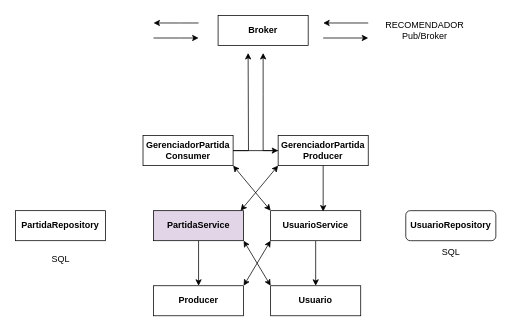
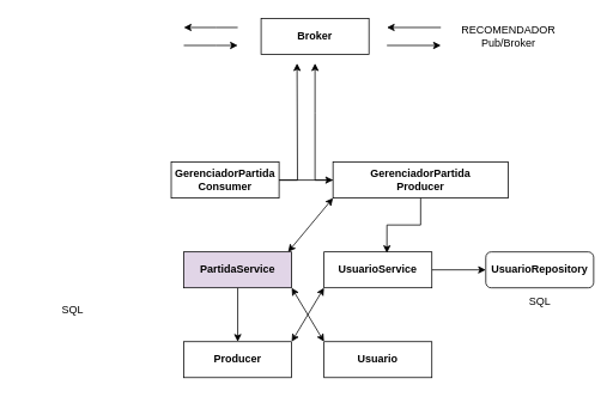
  <mxCell id="0" />
  <mxCell id="1" parent="0" />
  <mxCell id="2" style="edgeStyle=orthogonalEdgeStyle;rounded=0;orthogonalLoop=1;jettySize=auto;html=1;" edge="1" parent="1" source="3"><mxGeometry relative="1" as="geometry"><mxPoint x="330" y="70" as="targetPoint" /></mxGeometry></mxCell>
  <mxCell id="3" value="&lt;b&gt;GerenciadorPartida&lt;br&gt;Consumer&lt;/b&gt;" style="html=1;whiteSpace=wrap;" parent="1" vertex="1"><mxGeometry x="190" y="180" width="120" height="40" as="geometry" /></mxCell>
  <mxCell id="4" value="" style="endArrow=classic;html=1;rounded=0;" parent="1" edge="1"><mxGeometry width="50" height="50" relative="1" as="geometry"><mxPoint x="204" y="50" as="sourcePoint" /><mxPoint x="264" y="50" as="targetPoint" /><Array as="points"><mxPoint x="240" y="50" /></Array></mxGeometry></mxCell>
  <mxCell id="5" value="&lt;b&gt;Broker&lt;/b&gt;" style="html=1;whiteSpace=wrap;" vertex="1" parent="1"><mxGeometry x="290" y="20" width="120" height="40" as="geometry" /></mxCell>
  <mxCell id="6" value="" style="endArrow=classic;html=1;rounded=0;" edge="1" parent="1"><mxGeometry width="50" height="50" relative="1" as="geometry"><mxPoint x="264" y="30" as="sourcePoint" /><mxPoint x="204" y="30" as="targetPoint" /><Array as="points"><mxPoint x="240" y="30" /></Array></mxGeometry></mxCell>
  <mxCell id="7" value="RECOMENDADOR&lt;br&gt;Pub/Broker" style="text;html=1;align=center;verticalAlign=middle;resizable=0;points=[];autosize=1;strokeColor=none;fillColor=none;" vertex="1" parent="1"><mxGeometry x="500" y="20" width="130" height="40" as="geometry" /></mxCell>
  <mxCell id="8" value="" style="endArrow=classic;html=1;rounded=0;" edge="1" parent="1"><mxGeometry width="50" height="50" relative="1" as="geometry"><mxPoint x="430" y="50" as="sourcePoint" /><mxPoint x="490" y="50" as="targetPoint" /><Array as="points" /></mxGeometry></mxCell>
  <mxCell id="9" value="" style="endArrow=classic;html=1;rounded=0;" edge="1" parent="1"><mxGeometry width="50" height="50" relative="1" as="geometry"><mxPoint x="490" y="30" as="sourcePoint" /><mxPoint x="430" y="30" as="targetPoint" /><Array as="points" /></mxGeometry></mxCell>
  <mxCell id="10" style="edgeStyle=orthogonalEdgeStyle;rounded=0;orthogonalLoop=1;jettySize=auto;html=1;exitX=0;exitY=0.5;exitDx=0;exitDy=0;" edge="1" parent="1" source="11"><mxGeometry relative="1" as="geometry"><mxPoint x="350" y="70" as="targetPoint" /></mxGeometry></mxCell>
- <mxCell id="11" value="&lt;b&gt;GerenciadorPartida&lt;br&gt;Producer&lt;/b&gt;" style="html=1;whiteSpace=wrap;" vertex="1" parent="1"><mxGeometry x="370" y="180" width="120" height="40" as="geometry" /></mxCell>
+ <mxCell id="11" value="&lt;b&gt;GerenciadorPartida&lt;br&gt;Producer&lt;/b&gt;" style="html=1;whiteSpace=wrap;" vertex="1" parent="1"><mxGeometry x="370" y="180" width="195" height="40" as="geometry" /></mxCell>
  <mxCell id="12" style="edgeStyle=orthogonalEdgeStyle;rounded=0;orthogonalLoop=1;jettySize=auto;html=1;entryX=0.5;entryY=0;entryDx=0;entryDy=0;" edge="1" parent="1" source="13" target="17"><mxGeometry relative="1" as="geometry" /></mxCell>
  <mxCell id="13" value="&lt;b&gt;PartidaService&lt;/b&gt;" style="html=1;whiteSpace=wrap;fillColor=#e1d5e7;" vertex="1" parent="1"><mxGeometry x="204" y="280" width="120" height="40" as="geometry" /></mxCell>
- <mxCell id="14" style="edgeStyle=orthogonalEdgeStyle;rounded=0;orthogonalLoop=1;jettySize=auto;html=1;entryX=0.5;entryY=0;entryDx=0;entryDy=0;" edge="1" parent="1" source="16" target="18"><mxGeometry relative="1" as="geometry" /></mxCell>
+ <mxCell id="15" style="edgeStyle=orthogonalEdgeStyle;rounded=0;orthogonalLoop=1;jettySize=auto;html=1;entryX=0;entryY=0.5;entryDx=0;entryDy=0;" edge="1" parent="1" source="16" target="26"><mxGeometry relative="1" as="geometry" /></mxCell>
  <mxCell id="16" value="&lt;b&gt;UsuarioService&lt;/b&gt;" style="html=1;whiteSpace=wrap;" vertex="1" parent="1"><mxGeometry x="360" y="280" width="120" height="40" as="geometry" /></mxCell>
  <mxCell id="17" value="&lt;b&gt;Producer&lt;/b&gt;" style="html=1;whiteSpace=wrap;" vertex="1" parent="1"><mxGeometry x="204" y="380" width="120" height="40" as="geometry" /></mxCell>
  <mxCell id="18" value="&lt;b&gt;Usuario&lt;/b&gt;" style="html=1;whiteSpace=wrap;" vertex="1" parent="1"><mxGeometry x="360" y="380" width="120" height="40" as="geometry" /></mxCell>
  <mxCell id="19" value="" style="endArrow=classic;startArrow=classic;html=1;rounded=0;exitX=1;exitY=0;exitDx=0;exitDy=0;" edge="1" parent="1" source="17"><mxGeometry width="50" height="50" relative="1" as="geometry"><mxPoint x="310" y="370" as="sourcePoint" /><mxPoint x="360" y="320" as="targetPoint" /></mxGeometry></mxCell>
  <mxCell id="20" value="" style="endArrow=classic;startArrow=classic;html=1;rounded=0;entryX=0;entryY=1;entryDx=0;entryDy=0;" edge="1" parent="1" target="11"><mxGeometry width="50" height="50" relative="1" as="geometry"><mxPoint x="320" y="280" as="sourcePoint" /><mxPoint x="370" y="230" as="targetPoint" /></mxGeometry></mxCell>
- <mxCell id="21" value="" style="endArrow=classic;startArrow=classic;html=1;rounded=0;exitX=1;exitY=1;exitDx=0;exitDy=0;entryX=0;entryY=0;entryDx=0;entryDy=0;" edge="1" parent="1" source="3" target="16"><mxGeometry width="50" height="50" relative="1" as="geometry"><mxPoint x="300" y="270" as="sourcePoint" /><mxPoint x="350" y="220" as="targetPoint" /></mxGeometry></mxCell>
  <mxCell id="22" style="edgeStyle=orthogonalEdgeStyle;rounded=0;orthogonalLoop=1;jettySize=auto;html=1;entryX=0.583;entryY=0.028;entryDx=0;entryDy=0;entryPerimeter=0;" edge="1" parent="1" source="11" target="16"><mxGeometry relative="1" as="geometry" /></mxCell>
  <mxCell id="23" style="edgeStyle=orthogonalEdgeStyle;rounded=0;orthogonalLoop=1;jettySize=auto;html=1;" edge="1" parent="1" source="3" target="11"><mxGeometry relative="1" as="geometry" /></mxCell>
  <mxCell id="24" value="" style="endArrow=classic;startArrow=classic;html=1;rounded=0;exitX=0;exitY=0;exitDx=0;exitDy=0;entryX=1;entryY=1;entryDx=0;entryDy=0;" edge="1" parent="1" source="18" target="13"><mxGeometry width="50" height="50" relative="1" as="geometry"><mxPoint x="334" y="390" as="sourcePoint" /><mxPoint x="370" y="330" as="targetPoint" /></mxGeometry></mxCell>
  <mxCell id="25" value="SQL" style="text;html=1;align=center;verticalAlign=middle;resizable=0;points=[];autosize=1;strokeColor=none;fillColor=none;" vertex="1" parent="1"><mxGeometry x="575" y="320" width="50" height="30" as="geometry" /></mxCell>
  <mxCell id="26" value="&lt;b&gt;UsuarioRepository&lt;/b&gt;" style="html=1;whiteSpace=wrap;rounded=1;" vertex="1" parent="1"><mxGeometry x="540" y="280" width="120" height="40" as="geometry" /></mxCell>
- <mxCell id="27" value="&lt;b&gt;PartidaRepository&lt;/b&gt;" style="html=1;whiteSpace=wrap;" vertex="1" parent="1"><mxGeometry x="20" y="280" width="120" height="40" as="geometry" /></mxCell>
  <mxCell id="28" value="SQL" style="text;html=1;align=center;verticalAlign=middle;resizable=0;points=[];autosize=1;strokeColor=none;fillColor=none;" vertex="1" parent="1"><mxGeometry x="55" y="330" width="50" height="30" as="geometry" /></mxCell>
